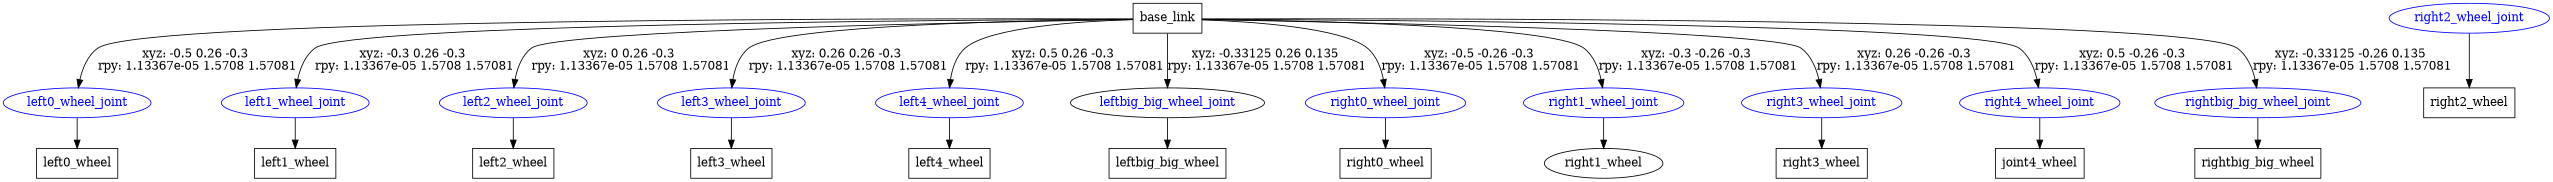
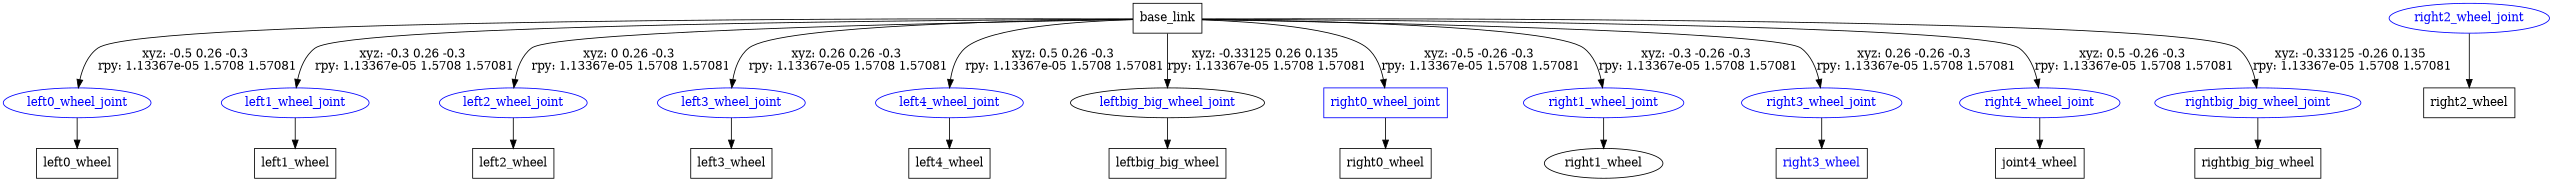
  digraph {
    node [shape=ellipse]
    n1 [label=base_link shape=box]
    left0_wheel_joint [color=blue fontcolor=blue]
    left1_wheel_joint [color=blue fontcolor=blue]
    left2_wheel_joint [color=blue fontcolor=blue]
    left3_wheel_joint [color=blue fontcolor=blue]
    left4_wheel_joint [color=blue fontcolor=blue]
    leftbig_big_wheel_joint [color=black fontcolor=blue]
-   right0_wheel_joint [color=blue fontcolor=blue]
+   right0_wheel_joint [color=blue fontcolor=blue shape=box]
    right1_wheel_joint [color=blue fontcolor=blue]
    right3_wheel_joint [color=blue fontcolor=blue]
    right4_wheel_joint [color=blue fontcolor=blue]
    rightbig_big_wheel_joint [color=blue fontcolor=blue]
    n13 [label=left0_wheel shape=box]
    n14 [label=left1_wheel shape=box]
    n15 [label=left2_wheel shape=box]
    n16 [label=left3_wheel shape=box]
    n17 [label=left4_wheel shape=box]
    n18 [label=leftbig_big_wheel shape=box]
    n19 [label=right0_wheel shape=box]
    n20 [label=right1_wheel]
    right2_wheel_joint [color=blue fontcolor=blue]
    n22 [label=right2_wheel shape=box]
-   n23 [label=right3_wheel shape=box]
+   n23 [label=right3_wheel shape=box fontcolor=blue]
    n24 [label=joint4_wheel shape=box]
    n25 [label=rightbig_big_wheel shape=box]
    n1 -> left0_wheel_joint [label="xyz: -0.5 0.26 -0.3 \nrpy: 1.13367e-05 1.5708 1.57081"]
    n1 -> left1_wheel_joint [label="xyz: -0.3 0.26 -0.3 \nrpy: 1.13367e-05 1.5708 1.57081"]
    n1 -> left2_wheel_joint [label="xyz: 0 0.26 -0.3 \nrpy: 1.13367e-05 1.5708 1.57081"]
    n1 -> left3_wheel_joint [label="xyz: 0.26 0.26 -0.3 \nrpy: 1.13367e-05 1.5708 1.57081"]
    n1 -> left4_wheel_joint [label="xyz: 0.5 0.26 -0.3 \nrpy: 1.13367e-05 1.5708 1.57081"]
    n1 -> leftbig_big_wheel_joint [label="xyz: -0.33125 0.26 0.135 \nrpy: 1.13367e-05 1.5708 1.57081"]
    n1 -> right0_wheel_joint [label="xyz: -0.5 -0.26 -0.3 \nrpy: 1.13367e-05 1.5708 1.57081"]
    n1 -> right1_wheel_joint [label="xyz: -0.3 -0.26 -0.3 \nrpy: 1.13367e-05 1.5708 1.57081"]
    n1 -> right3_wheel_joint [label="xyz: 0.26 -0.26 -0.3 \nrpy: 1.13367e-05 1.5708 1.57081"]
    n1 -> right4_wheel_joint [label="xyz: 0.5 -0.26 -0.3 \nrpy: 1.13367e-05 1.5708 1.57081"]
    n1 -> rightbig_big_wheel_joint [label="xyz: -0.33125 -0.26 0.135 \nrpy: 1.13367e-05 1.5708 1.57081"]
    left0_wheel_joint -> n13
    left1_wheel_joint -> n14
    left2_wheel_joint -> n15
    left3_wheel_joint -> n16
    left4_wheel_joint -> n17
    leftbig_big_wheel_joint -> n18
    right0_wheel_joint -> n19
    right1_wheel_joint -> n20
    right3_wheel_joint -> n23
    right4_wheel_joint -> n24
    rightbig_big_wheel_joint -> n25
    right2_wheel_joint -> n22
  }
